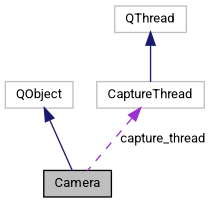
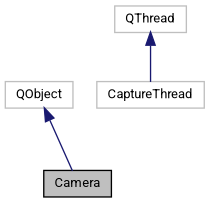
  digraph {
    fontname=Roboto
    node [color=grey75 fillcolor=white fontname=Roboto fontsize=10 shape=record style=filled]
    edge [color=midnightblue dir=back fontname=Roboto fontsize=10 labelfontname=Helvetica labelfontsize=10 style=solid]
    n1 [color=black fillcolor=grey75 fontcolor=black height=0.2 label=Camera width=0.4]
    n2 [height=0.2 label=QObject width=0.4]
    n3 [height=0.2 label=CaptureThread width=0.4]
    n4 [height=0.2 label=QThread width=0.4]
    n2 -> n1
-   n3 -> n1 [color=darkorchid3 label=" capture_thread" style=dashed]
    n4 -> n3
  }
